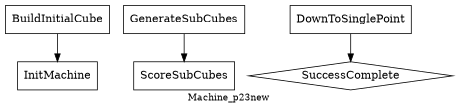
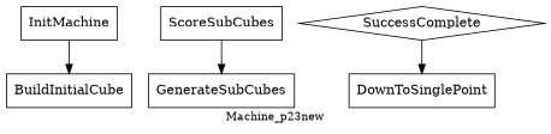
  digraph {
    fontsize=12
    label=Machine_p23new
    node [shape=box]
    InitMachine
    BuildInitialCube
    GenerateSubCubes
    ScoreSubCubes
    SuccessComplete [shape=diamond]
    DownToSinglePoint
-   BuildInitialCube -> InitMachine
-   GenerateSubCubes -> ScoreSubCubes
-   DownToSinglePoint -> SuccessComplete
+   InitMachine -> BuildInitialCube
+   ScoreSubCubes -> GenerateSubCubes
+   SuccessComplete -> DownToSinglePoint
  }
